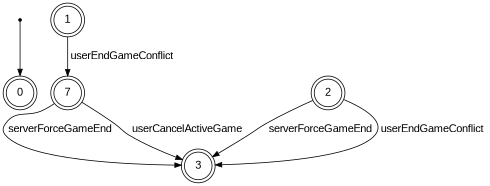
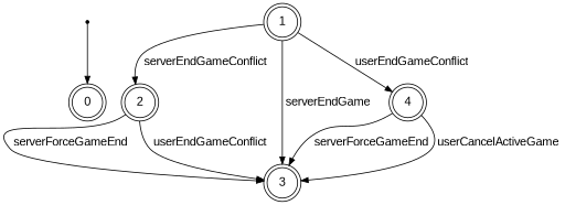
  digraph {
    fontname="Liberation Sans"
    rankdir=TB
    ranksep=0.5
    node [fontname="Liberation Sans" fontsize=14.0 shape=doublecircle]
    edge [arrowsize=0.85 fontname="Liberation Sans" fontsize=14.0]
    Initial [shape=point]
    0
    1
    2
    3
-   4 [label=7]
+   4
    Initial -> 0 [fontsize=""]
+   1 -> 2 [label=" serverEndGameConflict "]
+   1 -> 3 [label=" serverEndGame "]
    1 -> 4 [label=" userEndGameConflict "]
    2 -> 3 [label=" serverForceGameEnd "]
    2 -> 3 [label=" userEndGameConflict "]
    4 -> 3 [label=" serverForceGameEnd "]
    4 -> 3 [label=" userCancelActiveGame "]
  }
